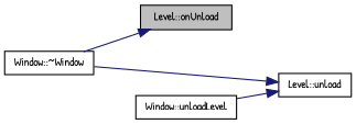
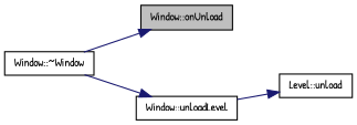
  digraph {
    fontname="Patrick Hand"
    rankdir=RL
    node [color=black fillcolor=white fontname="Patrick Hand" fontsize=10 shape=record style=filled]
    edge [color=midnightblue dir=back fontname="Patrick Hand" fontsize=10 labelfontname=Helvetica labelfontsize=10 style=solid]
-   n1 [fillcolor=grey75 fontcolor=black height=0.2 label="Level::onUnload" width=0.4]
+   n1 [fillcolor=grey75 fontcolor=black height=0.2 label="Window::onUnload" width=0.4]
    n2 [height=0.2 label="Window::~Window" width=0.4]
    n3 [height=0.2 label="Level::unload" width=0.4]
    n4 [height=0.2 label="Window::unloadLevel" width=0.4]
    n1 -> n2
-   n3 -> n2
+   n4 -> n2
    n3 -> n4
  }
